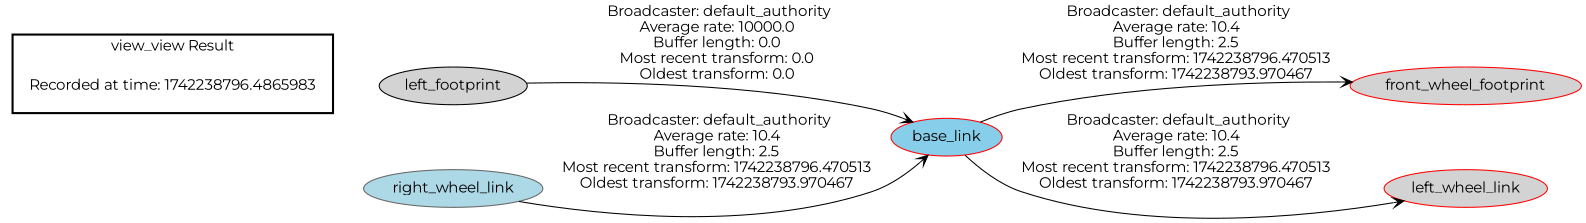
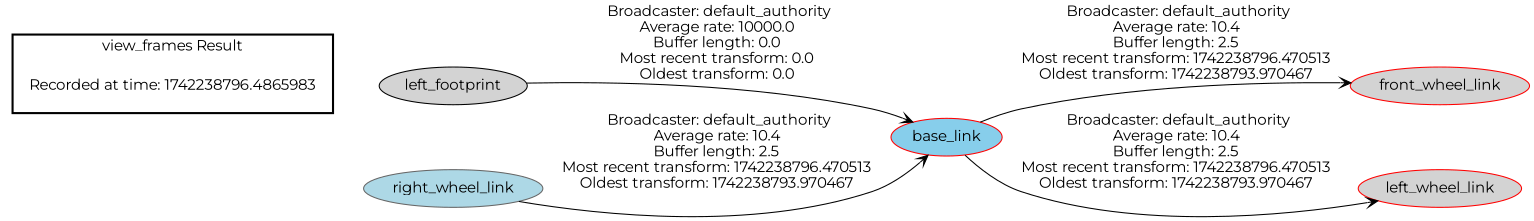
  digraph {
    fontname=Montserrat
    rankdir=LR
    node [color=red fillcolor=lightgrey fontname=Montserrat style=filled]
    edge [fontname=Montserrat arrowhead=vee]
    "Recorded at time: 1742238796.4865983" [fillcolor=white shape=plaintext]
    n2 [color=black label=left_footprint]
    base_link [fillcolor=skyblue]
-   front_wheel_link [label=front_wheel_footprint]
+   front_wheel_link
    left_wheel_link
    right_wheel_link [color=gray40 fillcolor=lightblue]
    subgraph cluster_1 {
      color=black
-     label="view_view Result"
+     label="view_frames Result"
      style=bold
      "Recorded at time: 1742238796.4865983"
    }
    "Recorded at time: 1742238796.4865983" -> n2 [style=invis arrowhead=""]
    n2 -> base_link [label=" Broadcaster: default_authority\nAverage rate: 10000.0\nBuffer length: 0.0\nMost recent transform: 0.0\nOldest transform: 0.0\n"]
    base_link -> front_wheel_link [label=" Broadcaster: default_authority\nAverage rate: 10.4\nBuffer length: 2.5\nMost recent transform: 1742238796.470513\nOldest transform: 1742238793.970467\n"]
    base_link -> left_wheel_link [label=" Broadcaster: default_authority\nAverage rate: 10.4\nBuffer length: 2.5\nMost recent transform: 1742238796.470513\nOldest transform: 1742238793.970467\n"]
    right_wheel_link -> base_link [label=" Broadcaster: default_authority\nAverage rate: 10.4\nBuffer length: 2.5\nMost recent transform: 1742238796.470513\nOldest transform: 1742238793.970467\n"]
  }
